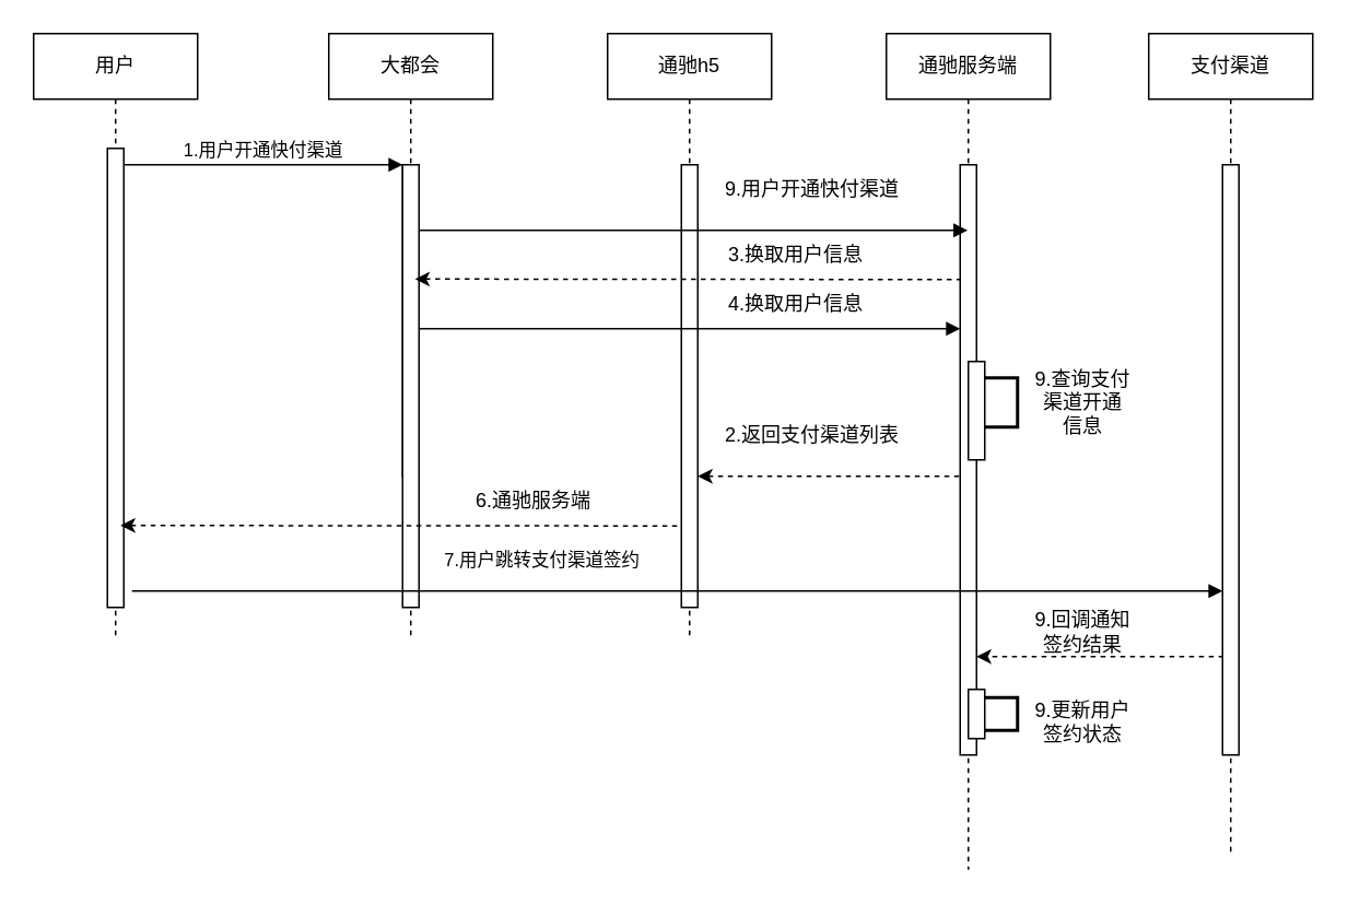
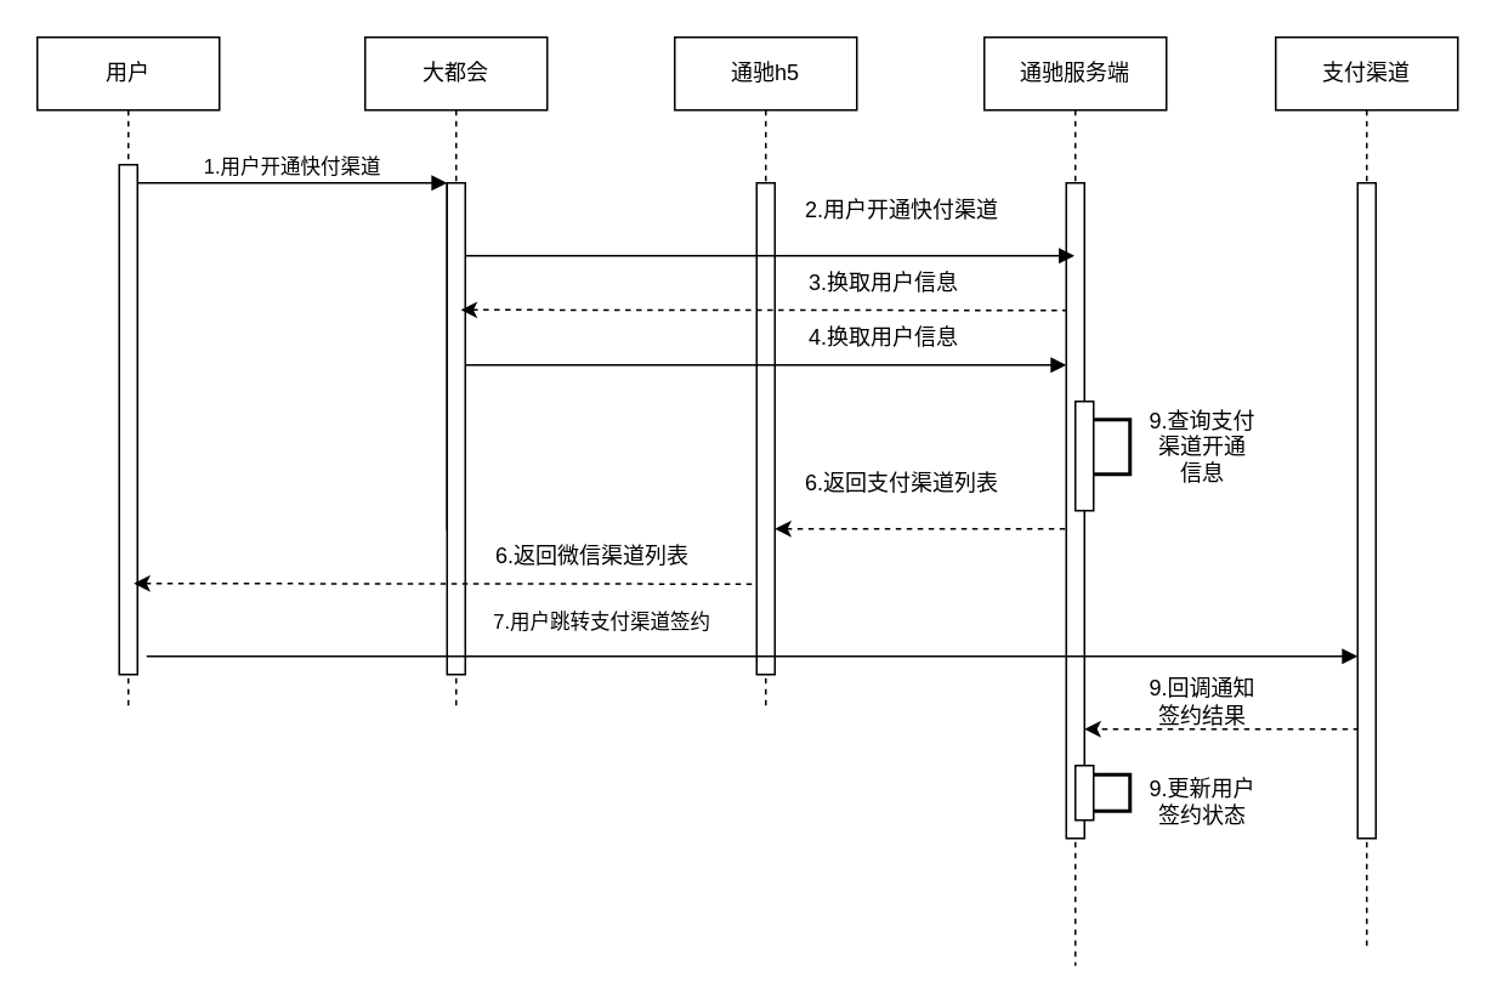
  <mxCell id="0" />
  <mxCell id="1" parent="0" />
  <mxCell id="2" value="用户" style="shape=umlLifeline;perimeter=lifelinePerimeter;whiteSpace=wrap;html=1;container=0;dropTarget=0;collapsible=0;recursiveResize=0;outlineConnect=0;portConstraint=eastwest;newEdgeStyle={&quot;edgeStyle&quot;:&quot;elbowEdgeStyle&quot;,&quot;elbow&quot;:&quot;vertical&quot;,&quot;curved&quot;:0,&quot;rounded&quot;:0};" parent="1" vertex="1"><mxGeometry x="20" y="20" width="100" height="370" as="geometry" /></mxCell>
  <mxCell id="3" value="" style="html=1;points=[];perimeter=orthogonalPerimeter;outlineConnect=0;targetShapes=umlLifeline;portConstraint=eastwest;newEdgeStyle={&quot;edgeStyle&quot;:&quot;elbowEdgeStyle&quot;,&quot;elbow&quot;:&quot;vertical&quot;,&quot;curved&quot;:0,&quot;rounded&quot;:0};" parent="2" vertex="1"><mxGeometry x="45" y="70" width="10" height="280" as="geometry" /></mxCell>
  <mxCell id="4" value="大都会" style="shape=umlLifeline;perimeter=lifelinePerimeter;whiteSpace=wrap;html=1;container=0;dropTarget=0;collapsible=0;recursiveResize=0;outlineConnect=0;portConstraint=eastwest;newEdgeStyle={&quot;edgeStyle&quot;:&quot;elbowEdgeStyle&quot;,&quot;elbow&quot;:&quot;vertical&quot;,&quot;curved&quot;:0,&quot;rounded&quot;:0};" parent="1" vertex="1"><mxGeometry x="200" y="20" width="100" height="370" as="geometry" /></mxCell>
  <mxCell id="5" value="" style="html=1;points=[];perimeter=orthogonalPerimeter;outlineConnect=0;targetShapes=umlLifeline;portConstraint=eastwest;newEdgeStyle={&quot;edgeStyle&quot;:&quot;elbowEdgeStyle&quot;,&quot;elbow&quot;:&quot;vertical&quot;,&quot;curved&quot;:0,&quot;rounded&quot;:0};" parent="4" vertex="1"><mxGeometry x="45" y="80" width="10" height="190" as="geometry" /></mxCell>
  <mxCell id="6" value="" style="html=1;points=[];perimeter=orthogonalPerimeter;outlineConnect=0;targetShapes=umlLifeline;portConstraint=eastwest;newEdgeStyle={&quot;edgeStyle&quot;:&quot;elbowEdgeStyle&quot;,&quot;elbow&quot;:&quot;vertical&quot;,&quot;curved&quot;:0,&quot;rounded&quot;:0};" vertex="1" parent="4"><mxGeometry x="45" y="80" width="10" height="270" as="geometry" /></mxCell>
  <mxCell id="7" value="1.用户开通快付渠道" style="html=1;verticalAlign=bottom;endArrow=block;edgeStyle=elbowEdgeStyle;elbow=vertical;curved=0;rounded=0;" parent="1" source="3" target="5" edge="1"><mxGeometry relative="1" as="geometry"><mxPoint x="175" y="110" as="sourcePoint" /><Array as="points"><mxPoint x="160" y="100" /></Array></mxGeometry></mxCell>
  <mxCell id="8" value="通驰h5" style="shape=umlLifeline;perimeter=lifelinePerimeter;whiteSpace=wrap;html=1;container=0;dropTarget=0;collapsible=0;recursiveResize=0;outlineConnect=0;portConstraint=eastwest;newEdgeStyle={&quot;edgeStyle&quot;:&quot;elbowEdgeStyle&quot;,&quot;elbow&quot;:&quot;vertical&quot;,&quot;curved&quot;:0,&quot;rounded&quot;:0};" vertex="1" parent="1"><mxGeometry x="370" y="20" width="100" height="370" as="geometry" /></mxCell>
  <mxCell id="9" value="" style="html=1;points=[];perimeter=orthogonalPerimeter;outlineConnect=0;targetShapes=umlLifeline;portConstraint=eastwest;newEdgeStyle={&quot;edgeStyle&quot;:&quot;elbowEdgeStyle&quot;,&quot;elbow&quot;:&quot;vertical&quot;,&quot;curved&quot;:0,&quot;rounded&quot;:0};" vertex="1" parent="8"><mxGeometry x="45" y="80" width="10" height="270" as="geometry" /></mxCell>
  <mxCell id="10" value="通驰服务端" style="shape=umlLifeline;perimeter=lifelinePerimeter;whiteSpace=wrap;html=1;container=0;dropTarget=0;collapsible=0;recursiveResize=0;outlineConnect=0;portConstraint=eastwest;newEdgeStyle={&quot;edgeStyle&quot;:&quot;elbowEdgeStyle&quot;,&quot;elbow&quot;:&quot;vertical&quot;,&quot;curved&quot;:0,&quot;rounded&quot;:0};" vertex="1" parent="1"><mxGeometry x="540" y="20" width="100" height="510" as="geometry" /></mxCell>
  <mxCell id="11" value="" style="html=1;points=[];perimeter=orthogonalPerimeter;outlineConnect=0;targetShapes=umlLifeline;portConstraint=eastwest;newEdgeStyle={&quot;edgeStyle&quot;:&quot;elbowEdgeStyle&quot;,&quot;elbow&quot;:&quot;vertical&quot;,&quot;curved&quot;:0,&quot;rounded&quot;:0};" vertex="1" parent="10"><mxGeometry x="45" y="80" width="10" height="360" as="geometry" /></mxCell>
  <mxCell id="12" value="" style="html=1;verticalAlign=bottom;endArrow=block;edgeStyle=elbowEdgeStyle;elbow=vertical;curved=0;rounded=0;" parent="1" source="5" target="10" edge="1"><mxGeometry relative="1" as="geometry"><mxPoint x="155" y="140" as="sourcePoint" /><Array as="points"><mxPoint x="260" y="140" /></Array><mxPoint x="350" y="140" as="targetPoint" /></mxGeometry></mxCell>
- <mxCell id="13" value="9.用户开通快付渠道" style="text;html=1;align=center;verticalAlign=middle;whiteSpace=wrap;rounded=0;" vertex="1" parent="1"><mxGeometry x="440" y="100" width="110" height="30" as="geometry" /></mxCell>
+ <mxCell id="13" value="2.用户开通快付渠道" style="text;html=1;align=center;verticalAlign=middle;whiteSpace=wrap;rounded=0;" vertex="1" parent="1"><mxGeometry x="440" y="100" width="110" height="30" as="geometry" /></mxCell>
  <mxCell id="14" value="" style="html=1;verticalAlign=bottom;endArrow=none;edgeStyle=elbowEdgeStyle;elbow=vertical;curved=0;rounded=0;endFill=0;startArrow=classic;startFill=1;dashed=1;" edge="1" parent="1" target="11"><mxGeometry relative="1" as="geometry"><mxPoint x="252.5" y="169.7" as="sourcePoint" /><Array as="points"><mxPoint x="590" y="170" /></Array><mxPoint x="580" y="170" as="targetPoint" /></mxGeometry></mxCell>
  <mxCell id="15" value="3.换取用户信息" style="text;html=1;align=center;verticalAlign=middle;whiteSpace=wrap;rounded=0;" vertex="1" parent="1"><mxGeometry x="430" y="140" width="110" height="30" as="geometry" /></mxCell>
  <mxCell id="16" value="" style="html=1;verticalAlign=bottom;endArrow=block;edgeStyle=elbowEdgeStyle;elbow=vertical;curved=0;rounded=0;" edge="1" parent="1"><mxGeometry relative="1" as="geometry"><mxPoint x="260" y="200" as="sourcePoint" /><Array as="points"><mxPoint x="255" y="200" /></Array><mxPoint x="585" y="200" as="targetPoint" /></mxGeometry></mxCell>
  <mxCell id="17" value="4.换取用户信息" style="text;html=1;align=center;verticalAlign=middle;whiteSpace=wrap;rounded=0;" vertex="1" parent="1"><mxGeometry x="430" y="170" width="110" height="30" as="geometry" /></mxCell>
  <mxCell id="18" value="" style="rounded=0;whiteSpace=wrap;html=1;" vertex="1" parent="1"><mxGeometry x="590" y="220" width="10" height="60" as="geometry" /></mxCell>
  <mxCell id="19" value="" style="strokeWidth=2;html=1;shape=mxgraph.flowchart.annotation_1;align=left;pointerEvents=1;direction=west;" vertex="1" parent="1"><mxGeometry x="600" y="230" width="20" height="30" as="geometry" /></mxCell>
  <mxCell id="20" value="9.查询支付渠道开通信息" style="text;html=1;align=center;verticalAlign=middle;whiteSpace=wrap;rounded=0;" vertex="1" parent="1"><mxGeometry x="630" y="230" width="60" height="30" as="geometry" /></mxCell>
  <mxCell id="21" value="支付渠道" style="shape=umlLifeline;perimeter=lifelinePerimeter;whiteSpace=wrap;html=1;container=0;dropTarget=0;collapsible=0;recursiveResize=0;outlineConnect=0;portConstraint=eastwest;newEdgeStyle={&quot;edgeStyle&quot;:&quot;elbowEdgeStyle&quot;,&quot;elbow&quot;:&quot;vertical&quot;,&quot;curved&quot;:0,&quot;rounded&quot;:0};" vertex="1" parent="1"><mxGeometry x="700" y="20" width="100" height="500" as="geometry" /></mxCell>
  <mxCell id="22" value="" style="html=1;points=[];perimeter=orthogonalPerimeter;outlineConnect=0;targetShapes=umlLifeline;portConstraint=eastwest;newEdgeStyle={&quot;edgeStyle&quot;:&quot;elbowEdgeStyle&quot;,&quot;elbow&quot;:&quot;vertical&quot;,&quot;curved&quot;:0,&quot;rounded&quot;:0};" vertex="1" parent="21"><mxGeometry x="45" y="80" width="10" height="360" as="geometry" /></mxCell>
  <mxCell id="23" value="" style="html=1;verticalAlign=bottom;endArrow=none;edgeStyle=elbowEdgeStyle;elbow=vertical;curved=0;rounded=0;startArrow=classic;startFill=1;endFill=0;dashed=1;" edge="1" parent="1" source="9"><mxGeometry relative="1" as="geometry"><mxPoint x="430" y="290" as="sourcePoint" /><Array as="points" /><mxPoint x="585" y="290" as="targetPoint" /></mxGeometry></mxCell>
- <mxCell id="24" value="2.返回支付渠道列表" style="text;html=1;align=center;verticalAlign=middle;whiteSpace=wrap;rounded=0;" vertex="1" parent="1"><mxGeometry x="440" y="250" width="110" height="30" as="geometry" /></mxCell>
+ <mxCell id="24" value="6.返回支付渠道列表" style="text;html=1;align=center;verticalAlign=middle;whiteSpace=wrap;rounded=0;" vertex="1" parent="1"><mxGeometry x="440" y="250" width="110" height="30" as="geometry" /></mxCell>
  <mxCell id="25" value="" style="html=1;verticalAlign=bottom;endArrow=none;edgeStyle=elbowEdgeStyle;elbow=vertical;curved=0;rounded=0;endFill=0;startArrow=classic;startFill=1;dashed=1;" edge="1" parent="1" target="9"><mxGeometry relative="1" as="geometry"><mxPoint x="73" y="320" as="sourcePoint" /><Array as="points"><mxPoint x="410.5" y="320.3" /></Array><mxPoint x="405.5" y="320.3" as="targetPoint" /></mxGeometry></mxCell>
- <mxCell id="26" value="6.通驰服务端" style="text;html=1;align=center;verticalAlign=middle;whiteSpace=wrap;rounded=0;" vertex="1" parent="1"><mxGeometry x="270" y="290" width="110" height="30" as="geometry" /></mxCell>
+ <mxCell id="26" value="6.返回微信渠道列表" style="text;html=1;align=center;verticalAlign=middle;whiteSpace=wrap;rounded=0;" vertex="1" parent="1"><mxGeometry x="270" y="290" width="110" height="30" as="geometry" /></mxCell>
  <mxCell id="27" value="7.用户跳转支付渠道签约" style="html=1;verticalAlign=bottom;endArrow=block;edgeStyle=elbowEdgeStyle;elbow=vertical;curved=0;rounded=0;" edge="1" parent="1" target="22"><mxGeometry x="-0.248" y="10" relative="1" as="geometry"><mxPoint x="80" y="360" as="sourcePoint" /><Array as="points"><mxPoint x="165" y="360" /></Array><mxPoint x="250" y="360" as="targetPoint" /><mxPoint as="offset" /></mxGeometry></mxCell>
  <mxCell id="28" value="" style="html=1;verticalAlign=bottom;endArrow=none;edgeStyle=elbowEdgeStyle;elbow=vertical;curved=0;rounded=0;startArrow=classic;startFill=1;endFill=0;dashed=1;" edge="1" parent="1" source="11" target="22"><mxGeometry relative="1" as="geometry"><mxPoint x="600" y="400" as="sourcePoint" /><Array as="points"><mxPoint x="600" y="400" /></Array><mxPoint x="730" y="400" as="targetPoint" /></mxGeometry></mxCell>
  <mxCell id="29" value="9.回调通知签约结果" style="text;html=1;align=center;verticalAlign=middle;whiteSpace=wrap;rounded=0;" vertex="1" parent="1"><mxGeometry x="630" y="370" width="60" height="30" as="geometry" /></mxCell>
  <mxCell id="30" value="" style="rounded=0;whiteSpace=wrap;html=1;" vertex="1" parent="1"><mxGeometry x="590" y="420" width="10" height="30" as="geometry" /></mxCell>
  <mxCell id="31" value="" style="strokeWidth=2;html=1;shape=mxgraph.flowchart.annotation_1;align=left;pointerEvents=1;direction=west;" vertex="1" parent="1"><mxGeometry x="600" y="425" width="20" height="20" as="geometry" /></mxCell>
  <mxCell id="32" value="9.更新用户签约状态" style="text;html=1;align=center;verticalAlign=middle;whiteSpace=wrap;rounded=0;" vertex="1" parent="1"><mxGeometry x="630" y="425" width="60" height="30" as="geometry" /></mxCell>
